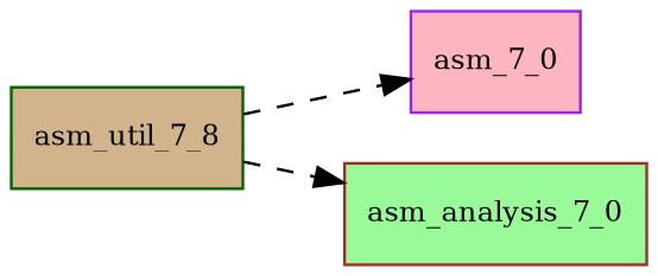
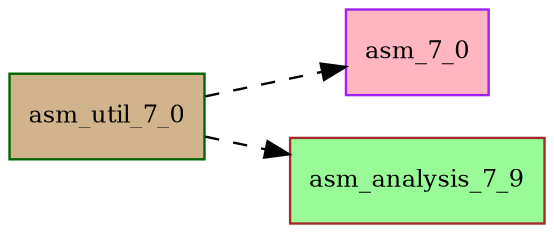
  digraph {
    rankdir=LR
    node [fontsize=10.0 shape=box style=filled]
    edge [style=dashed]
-   asm_util_7_0 [color=darkgreen fillcolor=tan label=asm_util_7_8]
+   asm_util_7_0 [color=darkgreen fillcolor=tan]
    asm_7_0 [color=purple fillcolor=lightpink]
-   asm_analysis_7_0 [color=brown fillcolor=palegreen]
+   asm_analysis_7_0 [color=brown fillcolor=palegreen label=asm_analysis_7_9]
    asm_util_7_0 -> asm_7_0
    asm_util_7_0 -> asm_analysis_7_0
  }
